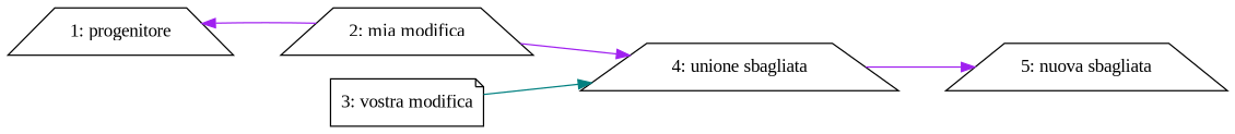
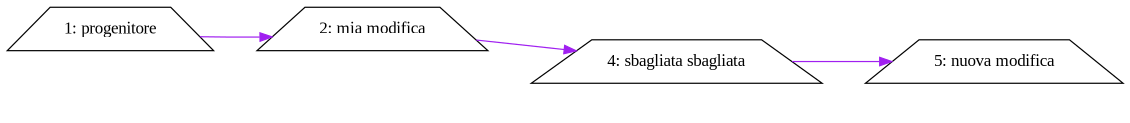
  digraph {
    fontname="Liberation Serif"
    rankdir=LR
    node [fontname="Liberation Serif" shape=trapezium]
    edge [arrowhead=normal color=purple fontname="Liberation Serif"]
    n1 [label="1: progenitore"]
    n2 [label="2: mia modifica"]
-   n3 [label="4: unione sbagliata"]
-   n4 [label="3: vostra modifica" shape=note]
-   n5 [label="5: nuova sbagliata"]
-   n2 -> n1
+   n3 [label="4: sbagliata sbagliata"]
+   n5 [label="5: nuova modifica"]
+   n1 -> n2
    n2 -> n3
    n3 -> n5
-   n4 -> n3 [color=teal]
  }
